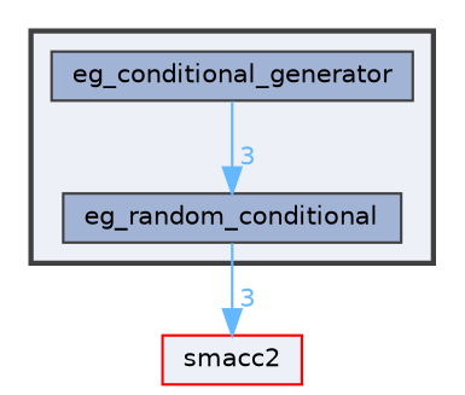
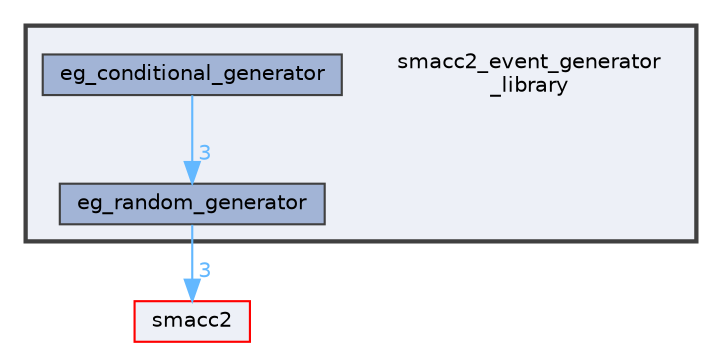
  digraph {
    compound=true
    node [fontname=Helvetica fontsize=10 shape=box color=grey25 fillcolor="#a2b4d6" style=filled]
    edge [color=steelblue1 fontcolor=steelblue1 fontname=Helvetica fontsize=10 headlabel=3 labeldistance=1.5 labelfontname=Helvetica labelfontsize=10]
+   n1 [height=0.2 label="smacc2_event_generator\l_library" shape=plaintext width=0.4 color="" fillcolor="" style=""]
    n2 [height=0.2 label=eg_conditional_generator width=0.4]
-   n3 [height=0.2 label=eg_random_conditional width=0.4]
+   n3 [height=0.2 label=eg_random_generator width=0.4]
    n4 [color=red fillcolor="#edf0f7" height=0.2 label=smacc2 width=0.4]
    subgraph cluster_1 {
      bgcolor="#edf0f7"
      fontname=Helvetica
      fontsize=10
      pencolor=grey25
      style="filled,bold"
+     n1
      n2
      n3
    }
    n2 -> n3
    n3 -> n4
  }
